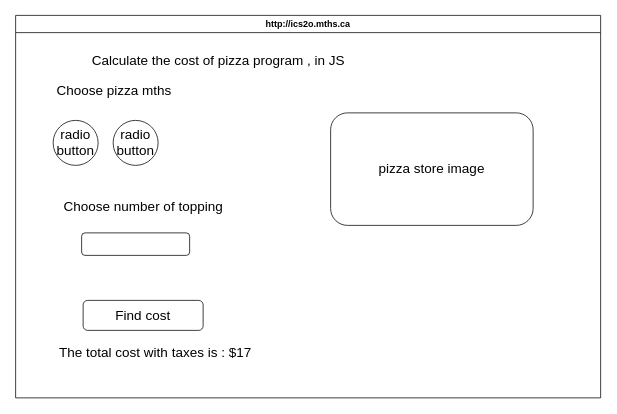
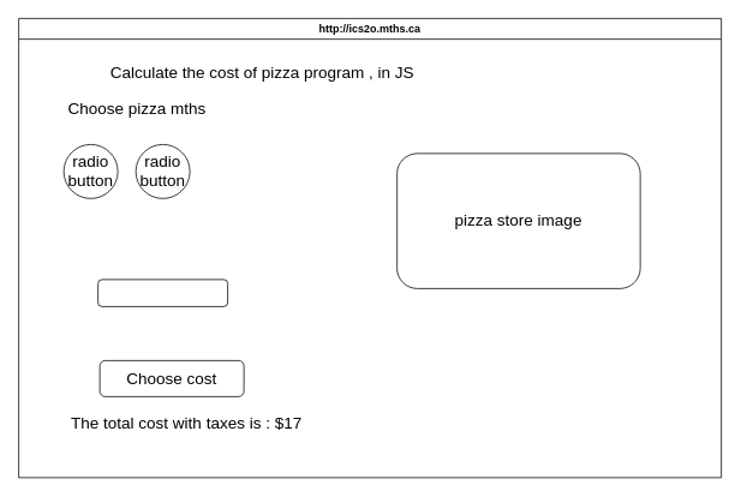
  <mxCell id="0" />
  <mxCell id="1" parent="0" />
  <mxCell id="2" value="http://ics2o.mths.ca" style="swimlane;whiteSpace=wrap;html=1;" vertex="1" parent="1"><mxGeometry x="20" y="20" width="780" height="510" as="geometry" /></mxCell>
  <mxCell id="3" value="Calculate the cost of pizza program , in JS" style="text;html=1;align=center;verticalAlign=middle;resizable=0;points=[];autosize=1;strokeColor=none;fillColor=none;fontSize=18;" vertex="1" parent="2"><mxGeometry x="90" y="40" width="360" height="40" as="geometry" /></mxCell>
  <mxCell id="4" value="Choose pizza mths" style="text;html=1;align=center;verticalAlign=middle;resizable=0;points=[];autosize=1;strokeColor=none;fillColor=none;fontSize=18;" vertex="1" parent="2"><mxGeometry x="46" y="80" width="170" height="40" as="geometry" /></mxCell>
- <mxCell id="5" value="Find cost" style="rounded=1;whiteSpace=wrap;html=1;fontSize=18;" vertex="1" parent="2"><mxGeometry x="90" y="380" width="160" height="40" as="geometry" /></mxCell>
+ <mxCell id="5" value="Choose cost" style="rounded=1;whiteSpace=wrap;html=1;fontSize=18;" vertex="1" parent="2"><mxGeometry x="90" y="380" width="160" height="40" as="geometry" /></mxCell>
  <mxCell id="6" value="The total cost with taxes is : $17" style="text;html=1;align=center;verticalAlign=middle;resizable=0;points=[];autosize=1;strokeColor=none;fillColor=none;fontSize=18;" vertex="1" parent="2"><mxGeometry x="46" y="430" width="280" height="40" as="geometry" /></mxCell>
- <mxCell id="7" value="pizza store image" style="rounded=1;whiteSpace=wrap;html=1;fontSize=18;" vertex="1" parent="2"><mxGeometry x="420" y="130" width="270" height="150" as="geometry" /></mxCell>
+ <mxCell id="7" value="pizza store image" style="rounded=1;whiteSpace=wrap;html=1;fontSize=18;" vertex="1" parent="2"><mxGeometry x="420" y="150" width="270" height="150" as="geometry" /></mxCell>
  <mxCell id="8" value="radio&lt;br style=&quot;font-size: 18px;&quot;&gt;button" style="ellipse;whiteSpace=wrap;html=1;fontSize=18;" vertex="1" parent="2"><mxGeometry x="130" y="140" width="60" height="60" as="geometry" /></mxCell>
  <mxCell id="9" value="radio&lt;br style=&quot;font-size: 18px;&quot;&gt;button" style="ellipse;whiteSpace=wrap;html=1;fontSize=18;" vertex="1" parent="2"><mxGeometry x="50" y="140" width="60" height="60" as="geometry" /></mxCell>
- <mxCell id="10" value="Choose number of topping" style="text;html=1;align=center;verticalAlign=middle;resizable=0;points=[];autosize=1;strokeColor=none;fillColor=none;fontSize=18;" vertex="1" parent="2"><mxGeometry x="50" y="235" width="240" height="40" as="geometry" /></mxCell>
  <mxCell id="11" value="" style="rounded=1;whiteSpace=wrap;html=1;fontSize=18;" vertex="1" parent="2"><mxGeometry x="88" y="290" width="144" height="30" as="geometry" /></mxCell>
